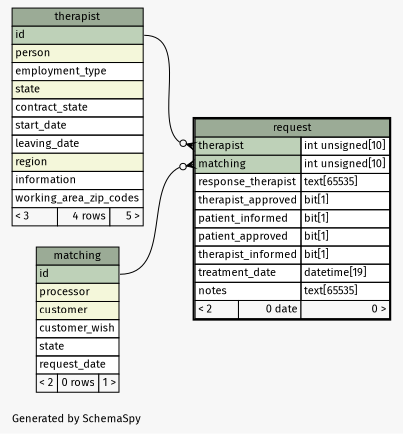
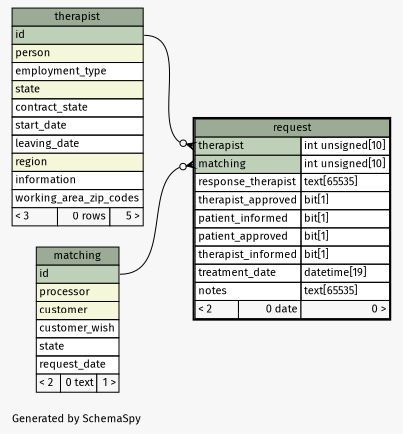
  digraph {
    bgcolor="#f7f7f7"
    fontname="Fira Sans"
    fontsize=11
    label="\nGenerated by SchemaSpy"
    labeljust=l
    nodesep=0.18
    rankdir=RL
    ranksep=0.46
    node [fontname="Fira Sans" fontsize=11 shape=plaintext]
    edge [arrowhead=none arrowsize=0.8 arrowtail=crowodot dir=back fontname="Fira Sans" headport="id:e"]
    n1 [label=<     <TABLE BORDER="2" CELLBORDER="1" CELLSPACING="0" BGCOLOR="#ffffff">       <TR><TD COLSPAN="3" BGCOLOR="#9bab96" ALIGN="CENTER">request</TD></TR>       <TR><TD PORT="therapist" COLSPAN="2" BGCOLOR="#bed1b8" ALIGN="LEFT">therapist</TD><TD PORT="therapist.type" ALIGN="LEFT">int unsigned[10]</TD></TR>       <TR><TD PORT="matching" COLSPAN="2" BGCOLOR="#bed1b8" ALIGN="LEFT">matching</TD><TD PORT="matching.type" ALIGN="LEFT">int unsigned[10]</TD></TR>       <TR><TD PORT="response_therapist" COLSPAN="2" ALIGN="LEFT">response_therapist</TD><TD PORT="response_therapist.type" ALIGN="LEFT">text[65535]</TD></TR>       <TR><TD PORT="therapist_approved" COLSPAN="2" ALIGN="LEFT">therapist_approved</TD><TD PORT="therapist_approved.type" ALIGN="LEFT">bit[1]</TD></TR>       <TR><TD PORT="patient_informed" COLSPAN="2" ALIGN="LEFT">patient_informed</TD><TD PORT="patient_informed.type" ALIGN="LEFT">bit[1]</TD></TR>       <TR><TD PORT="patient_approved" COLSPAN="2" ALIGN="LEFT">patient_approved</TD><TD PORT="patient_approved.type" ALIGN="LEFT">bit[1]</TD></TR>       <TR><TD PORT="therapist_informed" COLSPAN="2" ALIGN="LEFT">therapist_informed</TD><TD PORT="therapist_informed.type" ALIGN="LEFT">bit[1]</TD></TR>       <TR><TD PORT="treatment_date" COLSPAN="2" ALIGN="LEFT">treatment_date</TD><TD PORT="treatment_date.type" ALIGN="LEFT">datetime[19]</TD></TR>       <TR><TD PORT="notes" COLSPAN="2" ALIGN="LEFT">notes</TD><TD PORT="notes.type" ALIGN="LEFT">text[65535]</TD></TR>       <TR><TD ALIGN="LEFT" BGCOLOR="#f7f7f7">&lt; 2</TD><TD ALIGN="RIGHT" BGCOLOR="#f7f7f7">0 date</TD><TD ALIGN="RIGHT" BGCOLOR="#f7f7f7">0 &gt;</TD></TR>     </TABLE>>]
-   n2 [label=<     <TABLE BORDER="0" CELLBORDER="1" CELLSPACING="0" BGCOLOR="#ffffff">       <TR><TD COLSPAN="3" BGCOLOR="#9bab96" ALIGN="CENTER">matching</TD></TR>       <TR><TD PORT="id" COLSPAN="3" BGCOLOR="#bed1b8" ALIGN="LEFT">id</TD></TR>       <TR><TD PORT="processor" COLSPAN="3" BGCOLOR="#f4f7da" ALIGN="LEFT">processor</TD></TR>       <TR><TD PORT="customer" COLSPAN="3" BGCOLOR="#f4f7da" ALIGN="LEFT">customer</TD></TR>       <TR><TD PORT="customer_wish" COLSPAN="3" ALIGN="LEFT">customer_wish</TD></TR>       <TR><TD PORT="state" COLSPAN="3" ALIGN="LEFT">state</TD></TR>       <TR><TD PORT="request_date" COLSPAN="3" ALIGN="LEFT">request_date</TD></TR>       <TR><TD ALIGN="LEFT" BGCOLOR="#f7f7f7">&lt; 2</TD><TD ALIGN="RIGHT" BGCOLOR="#f7f7f7">0 rows</TD><TD ALIGN="RIGHT" BGCOLOR="#f7f7f7">1 &gt;</TD></TR>     </TABLE>>]
-   n3 [label=<     <TABLE BORDER="0" CELLBORDER="1" CELLSPACING="0" BGCOLOR="#ffffff">       <TR><TD COLSPAN="3" BGCOLOR="#9bab96" ALIGN="CENTER">therapist</TD></TR>       <TR><TD PORT="id" COLSPAN="3" BGCOLOR="#bed1b8" ALIGN="LEFT">id</TD></TR>       <TR><TD PORT="person" COLSPAN="3" BGCOLOR="#f4f7da" ALIGN="LEFT">person</TD></TR>       <TR><TD PORT="employment_type" COLSPAN="3" ALIGN="LEFT">employment_type</TD></TR>       <TR><TD PORT="state" COLSPAN="3" BGCOLOR="#f4f7da" ALIGN="LEFT">state</TD></TR>       <TR><TD PORT="contract_state" COLSPAN="3" ALIGN="LEFT">contract_state</TD></TR>       <TR><TD PORT="start_date" COLSPAN="3" ALIGN="LEFT">start_date</TD></TR>       <TR><TD PORT="leaving_date" COLSPAN="3" ALIGN="LEFT">leaving_date</TD></TR>       <TR><TD PORT="region" COLSPAN="3" BGCOLOR="#f4f7da" ALIGN="LEFT">region</TD></TR>       <TR><TD PORT="information" COLSPAN="3" ALIGN="LEFT">information</TD></TR>       <TR><TD PORT="working_area_zip_codes" COLSPAN="3" ALIGN="LEFT">working_area_zip_codes</TD></TR>       <TR><TD ALIGN="LEFT" BGCOLOR="#f7f7f7">&lt; 3</TD><TD ALIGN="RIGHT" BGCOLOR="#f7f7f7">4 rows</TD><TD ALIGN="RIGHT" BGCOLOR="#f7f7f7">5 &gt;</TD></TR>     </TABLE>>]
+   n2 [label=<     <TABLE BORDER="0" CELLBORDER="1" CELLSPACING="0" BGCOLOR="#ffffff">       <TR><TD COLSPAN="3" BGCOLOR="#9bab96" ALIGN="CENTER">matching</TD></TR>       <TR><TD PORT="id" COLSPAN="3" BGCOLOR="#bed1b8" ALIGN="LEFT">id</TD></TR>       <TR><TD PORT="processor" COLSPAN="3" BGCOLOR="#f4f7da" ALIGN="LEFT">processor</TD></TR>       <TR><TD PORT="customer" COLSPAN="3" BGCOLOR="#f4f7da" ALIGN="LEFT">customer</TD></TR>       <TR><TD PORT="customer_wish" COLSPAN="3" ALIGN="LEFT">customer_wish</TD></TR>       <TR><TD PORT="state" COLSPAN="3" ALIGN="LEFT">state</TD></TR>       <TR><TD PORT="request_date" COLSPAN="3" ALIGN="LEFT">request_date</TD></TR>       <TR><TD ALIGN="LEFT" BGCOLOR="#f7f7f7">&lt; 2</TD><TD ALIGN="RIGHT" BGCOLOR="#f7f7f7">0 text</TD><TD ALIGN="RIGHT" BGCOLOR="#f7f7f7">1 &gt;</TD></TR>     </TABLE>>]
+   n3 [label=<     <TABLE BORDER="0" CELLBORDER="1" CELLSPACING="0" BGCOLOR="#ffffff">       <TR><TD COLSPAN="3" BGCOLOR="#9bab96" ALIGN="CENTER">therapist</TD></TR>       <TR><TD PORT="id" COLSPAN="3" BGCOLOR="#bed1b8" ALIGN="LEFT">id</TD></TR>       <TR><TD PORT="person" COLSPAN="3" BGCOLOR="#f4f7da" ALIGN="LEFT">person</TD></TR>       <TR><TD PORT="employment_type" COLSPAN="3" ALIGN="LEFT">employment_type</TD></TR>       <TR><TD PORT="state" COLSPAN="3" BGCOLOR="#f4f7da" ALIGN="LEFT">state</TD></TR>       <TR><TD PORT="contract_state" COLSPAN="3" ALIGN="LEFT">contract_state</TD></TR>       <TR><TD PORT="start_date" COLSPAN="3" ALIGN="LEFT">start_date</TD></TR>       <TR><TD PORT="leaving_date" COLSPAN="3" ALIGN="LEFT">leaving_date</TD></TR>       <TR><TD PORT="region" COLSPAN="3" BGCOLOR="#f4f7da" ALIGN="LEFT">region</TD></TR>       <TR><TD PORT="information" COLSPAN="3" ALIGN="LEFT">information</TD></TR>       <TR><TD PORT="working_area_zip_codes" COLSPAN="3" ALIGN="LEFT">working_area_zip_codes</TD></TR>       <TR><TD ALIGN="LEFT" BGCOLOR="#f7f7f7">&lt; 3</TD><TD ALIGN="RIGHT" BGCOLOR="#f7f7f7">0 rows</TD><TD ALIGN="RIGHT" BGCOLOR="#f7f7f7">5 &gt;</TD></TR>     </TABLE>>]
    n1 -> n2 [tailport="matching:w"]
    n1 -> n3 [tailport="therapist:w"]
  }
